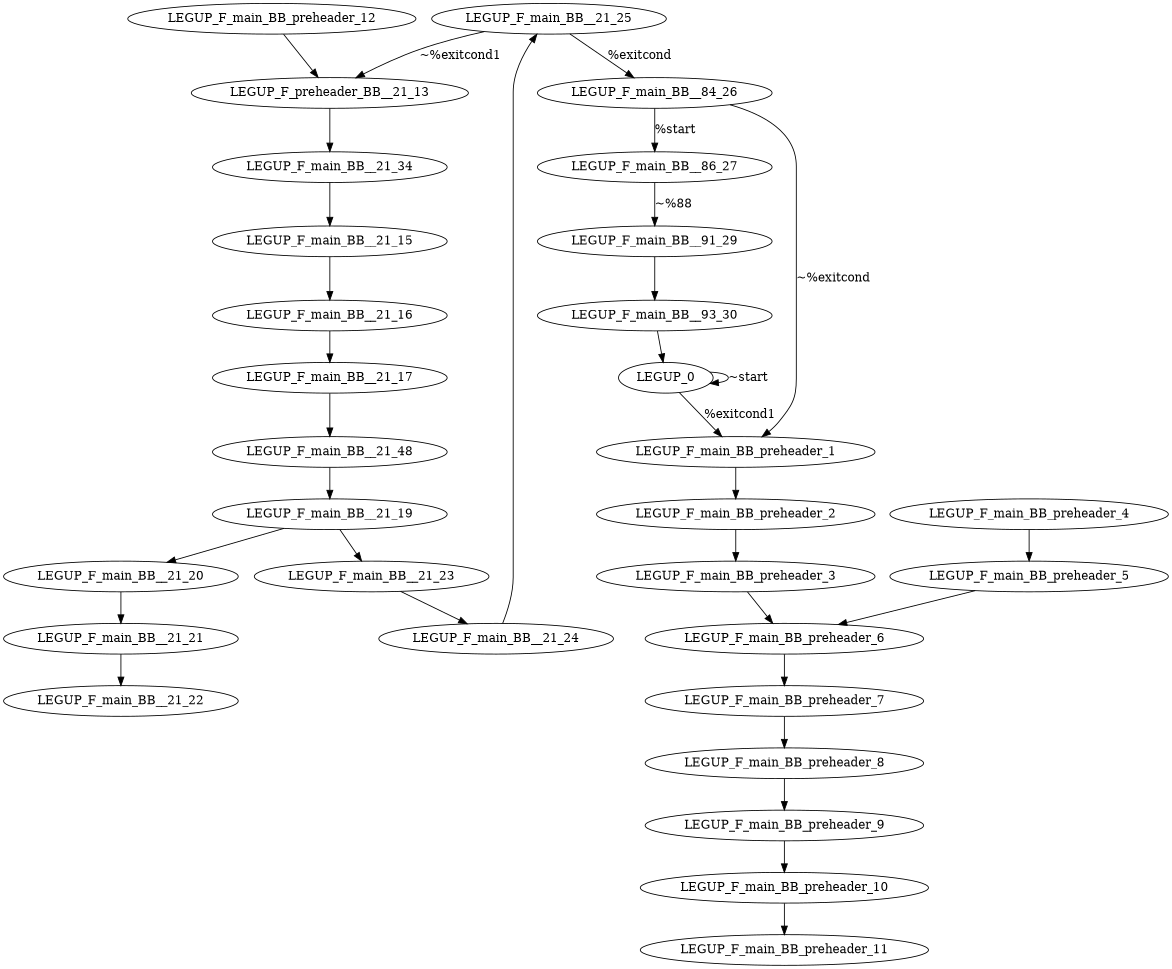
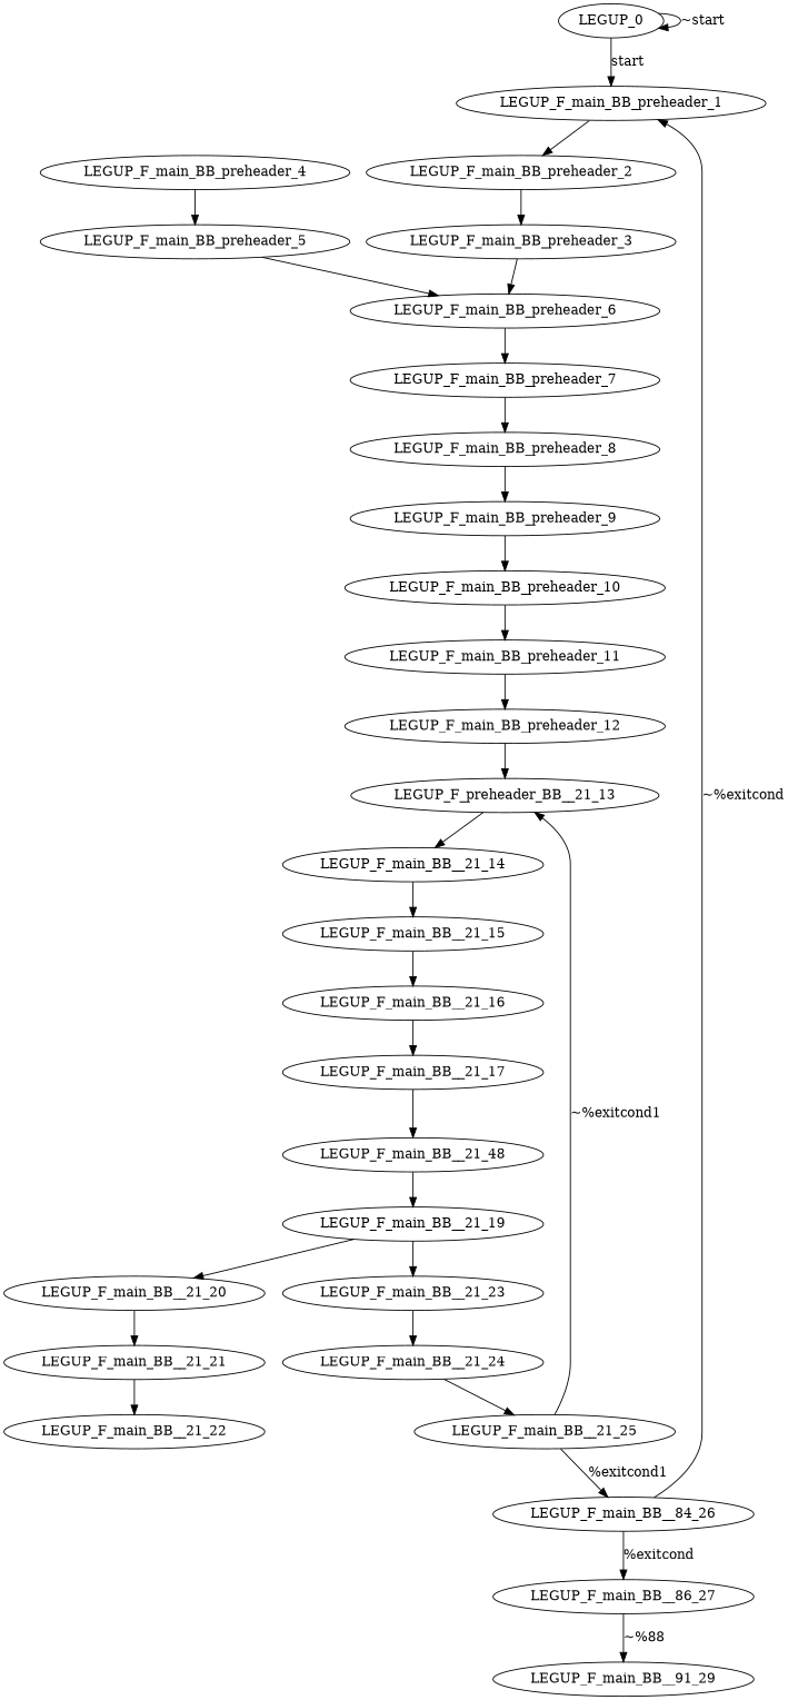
  digraph {
    n1 [label=LEGUP_F_main_BB_preheader_1]
    n2 [label=LEGUP_F_main_BB_preheader_2]
    n3 [label=LEGUP_F_main_BB_preheader_3]
    n4 [label=LEGUP_0]
    n5 [label=LEGUP_F_main_BB_preheader_6]
    n6 [label=LEGUP_F_main_BB_preheader_4]
    n7 [label=LEGUP_F_main_BB_preheader_5]
    n8 [label=LEGUP_F_main_BB_preheader_7]
    n9 [label=LEGUP_F_main_BB_preheader_8]
    n10 [label=LEGUP_F_main_BB_preheader_9]
    n11 [label=LEGUP_F_main_BB_preheader_10]
    n12 [label=LEGUP_F_main_BB_preheader_11]
    n13 [label=LEGUP_F_main_BB_preheader_12]
    n14 [label=LEGUP_F_preheader_BB__21_13]
-   n15 [label=LEGUP_F_main_BB__21_34]
+   n15 [label=LEGUP_F_main_BB__21_14]
    n16 [label=LEGUP_F_main_BB__21_15]
    n17 [label=LEGUP_F_main_BB__21_16]
    n18 [label=LEGUP_F_main_BB__21_17]
    n19 [label=LEGUP_F_main_BB__21_48]
    n20 [label=LEGUP_F_main_BB__21_19]
    n21 [label=LEGUP_F_main_BB__21_20]
    n22 [label=LEGUP_F_main_BB__21_23]
    n23 [label=LEGUP_F_main_BB__21_21]
    n24 [label=LEGUP_F_main_BB__21_22]
    n25 [label=LEGUP_F_main_BB__21_24]
    n26 [label=LEGUP_F_main_BB__21_25]
    n27 [label=LEGUP_F_main_BB__84_26]
    n28 [label=LEGUP_F_main_BB__86_27]
    n29 [label=LEGUP_F_main_BB__91_29]
-   n30 [label=LEGUP_F_main_BB__93_30]
    n1 -> n2
    n2 -> n3
    n3 -> n5
-   n4 -> n1 [label="%exitcond1"]
+   n4 -> n1 [label=start]
    n4 -> n4 [label="~start"]
    n5 -> n8
    n6 -> n7
    n7 -> n5
    n8 -> n9
    n9 -> n10
    n10 -> n11
    n11 -> n12
+   n12 -> n13
    n13 -> n14
    n14 -> n15
    n15 -> n16
    n16 -> n17
    n17 -> n18
    n18 -> n19
    n19 -> n20
    n20 -> n21
    n20 -> n22
    n21 -> n23
    n22 -> n25
    n23 -> n24
    n25 -> n26
    n26 -> n14 [label="~%exitcond1"]
-   n26 -> n27 [label="%exitcond"]
+   n26 -> n27 [label="%exitcond1"]
    n27 -> n1 [label="~%exitcond"]
-   n27 -> n28 [label="%start"]
+   n27 -> n28 [label="%exitcond"]
    n28 -> n29 [label="~%88"]
-   n29 -> n30
-   n30 -> n4
  }
